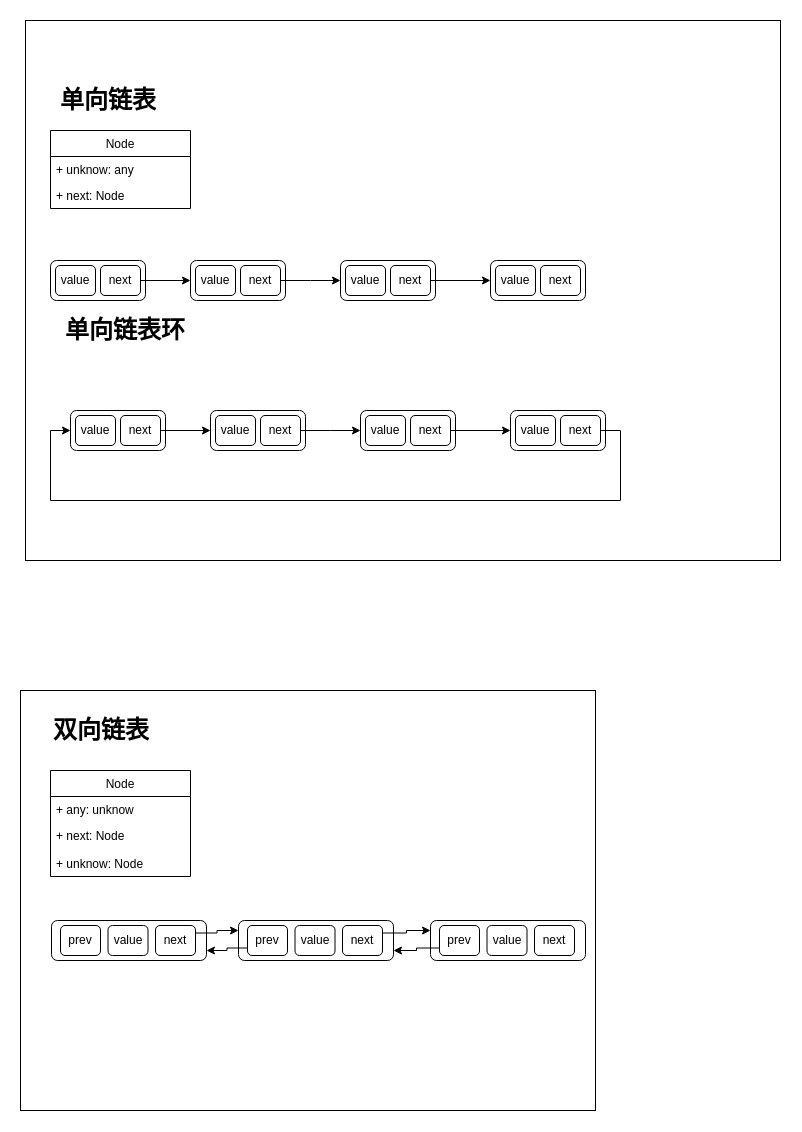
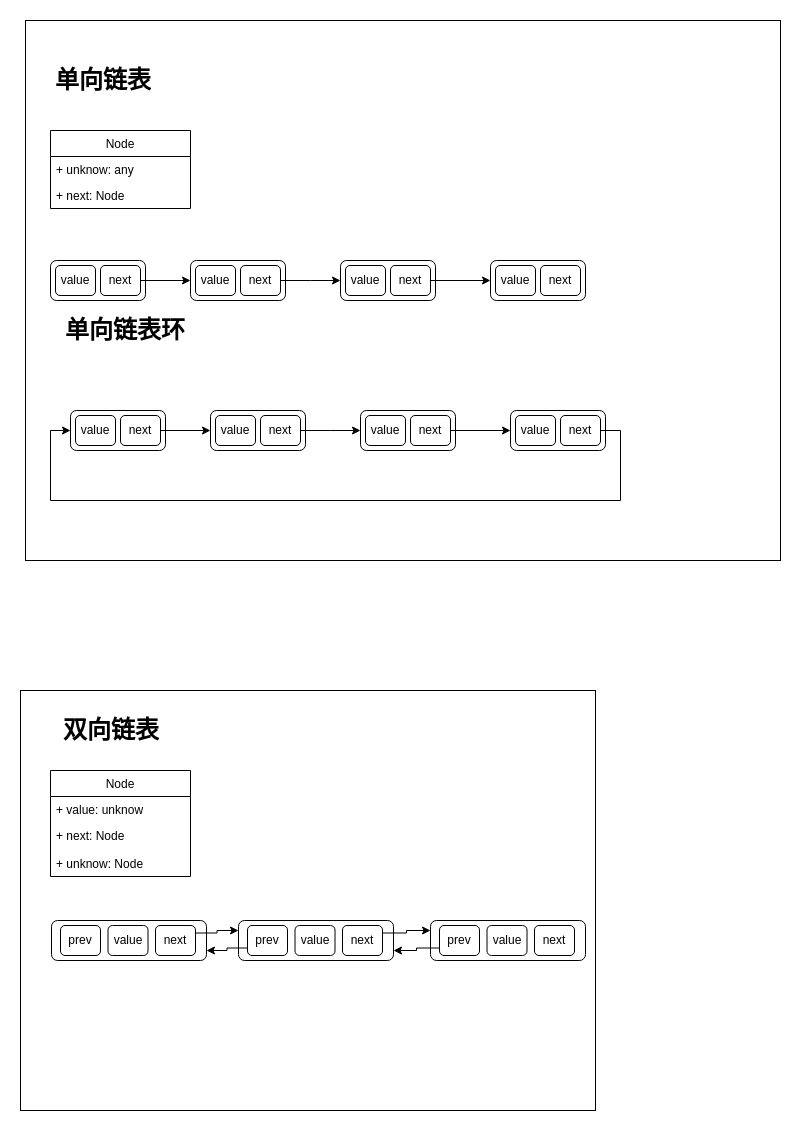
  <mxCell id="0" />
  <mxCell id="1" parent="0" />
  <mxCell id="2" value="" style="rounded=0;whiteSpace=wrap;html=1;" parent="1" vertex="1"><mxGeometry x="20" y="690" width="575" height="420" as="geometry" /></mxCell>
  <mxCell id="3" value="" style="rounded=0;whiteSpace=wrap;html=1;" parent="1" vertex="1"><mxGeometry x="25" y="20" width="755" height="540" as="geometry" /></mxCell>
  <mxCell id="4" value="Node" style="swimlane;fontStyle=0;childLayout=stackLayout;horizontal=1;startSize=26;fillColor=none;horizontalStack=0;resizeParent=1;resizeParentMax=0;resizeLast=0;collapsible=1;marginBottom=0;" parent="1" vertex="1"><mxGeometry x="50" y="130" width="140" height="78" as="geometry"><mxRectangle x="100" y="160" width="90" height="26" as="alternateBounds" /></mxGeometry></mxCell>
  <mxCell id="5" value="+ unknow: any" style="text;strokeColor=none;fillColor=none;align=left;verticalAlign=top;spacingLeft=4;spacingRight=4;overflow=hidden;rotatable=0;points=[[0,0.5],[1,0.5]];portConstraint=eastwest;" parent="4" vertex="1"><mxGeometry y="26" width="140" height="26" as="geometry" /></mxCell>
  <mxCell id="6" value="+ next: Node" style="text;strokeColor=none;fillColor=none;align=left;verticalAlign=top;spacingLeft=4;spacingRight=4;overflow=hidden;rotatable=0;points=[[0,0.5],[1,0.5]];portConstraint=eastwest;" parent="4" vertex="1"><mxGeometry y="52" width="140" height="26" as="geometry" /></mxCell>
  <mxCell id="7" value="" style="group" parent="1" vertex="1" connectable="0"><mxGeometry x="50" y="260" width="95" height="40" as="geometry" /></mxCell>
  <mxCell id="8" value="" style="rounded=1;whiteSpace=wrap;html=1;" parent="7" vertex="1"><mxGeometry width="95" height="40" as="geometry" /></mxCell>
  <mxCell id="9" value="value" style="rounded=1;whiteSpace=wrap;html=1;" parent="7" vertex="1"><mxGeometry x="5" y="5" width="40" height="30" as="geometry" /></mxCell>
  <mxCell id="10" value="next" style="rounded=1;whiteSpace=wrap;html=1;" parent="7" vertex="1"><mxGeometry x="50" y="5" width="40" height="30" as="geometry" /></mxCell>
  <mxCell id="11" value="" style="group" parent="1" vertex="1" connectable="0"><mxGeometry x="190" y="260" width="95" height="40" as="geometry" /></mxCell>
  <mxCell id="12" value="" style="rounded=1;whiteSpace=wrap;html=1;" parent="11" vertex="1"><mxGeometry width="95" height="40" as="geometry" /></mxCell>
  <mxCell id="13" value="value" style="rounded=1;whiteSpace=wrap;html=1;" parent="11" vertex="1"><mxGeometry x="5" y="5" width="40" height="30" as="geometry" /></mxCell>
  <mxCell id="14" value="next" style="rounded=1;whiteSpace=wrap;html=1;" parent="11" vertex="1"><mxGeometry x="50" y="5" width="40" height="30" as="geometry" /></mxCell>
  <mxCell id="15" style="edgeStyle=orthogonalEdgeStyle;rounded=0;orthogonalLoop=1;jettySize=auto;html=1;entryX=0;entryY=0.5;entryDx=0;entryDy=0;" parent="1" source="10" target="12" edge="1"><mxGeometry relative="1" as="geometry" /></mxCell>
  <mxCell id="16" value="" style="group" parent="1" vertex="1" connectable="0"><mxGeometry x="340" y="260" width="95" height="40" as="geometry" /></mxCell>
  <mxCell id="17" value="" style="rounded=1;whiteSpace=wrap;html=1;" parent="16" vertex="1"><mxGeometry width="95" height="40" as="geometry" /></mxCell>
  <mxCell id="18" value="value" style="rounded=1;whiteSpace=wrap;html=1;" parent="16" vertex="1"><mxGeometry x="5" y="5" width="40" height="30" as="geometry" /></mxCell>
  <mxCell id="19" value="next" style="rounded=1;whiteSpace=wrap;html=1;" parent="16" vertex="1"><mxGeometry x="50" y="5" width="40" height="30" as="geometry" /></mxCell>
  <mxCell id="20" style="edgeStyle=orthogonalEdgeStyle;rounded=0;orthogonalLoop=1;jettySize=auto;html=1;exitX=1;exitY=0.5;exitDx=0;exitDy=0;" parent="1" source="14" edge="1"><mxGeometry relative="1" as="geometry"><mxPoint x="340" y="280" as="targetPoint" /></mxGeometry></mxCell>
  <mxCell id="21" value="" style="group" parent="1" vertex="1" connectable="0"><mxGeometry x="490" y="260" width="95" height="40" as="geometry" /></mxCell>
  <mxCell id="22" value="" style="rounded=1;whiteSpace=wrap;html=1;" parent="21" vertex="1"><mxGeometry width="95" height="40" as="geometry" /></mxCell>
  <mxCell id="23" value="value" style="rounded=1;whiteSpace=wrap;html=1;" parent="21" vertex="1"><mxGeometry x="5" y="5" width="40" height="30" as="geometry" /></mxCell>
  <mxCell id="24" value="next" style="rounded=1;whiteSpace=wrap;html=1;" parent="21" vertex="1"><mxGeometry x="50" y="5" width="40" height="30" as="geometry" /></mxCell>
  <mxCell id="25" style="edgeStyle=orthogonalEdgeStyle;rounded=0;orthogonalLoop=1;jettySize=auto;html=1;exitX=1;exitY=0.5;exitDx=0;exitDy=0;entryX=0;entryY=0.5;entryDx=0;entryDy=0;" parent="1" source="19" target="22" edge="1"><mxGeometry relative="1" as="geometry" /></mxCell>
- <mxCell id="26" value="&lt;h1&gt;单向链表&lt;/h1&gt;" style="text;html=1;strokeColor=none;fillColor=none;spacing=5;spacingTop=-20;whiteSpace=wrap;overflow=hidden;rounded=0;" parent="1" vertex="1"><mxGeometry x="55" y="80" width="112" height="40" as="geometry" /></mxCell>
- <mxCell id="27" value="&lt;h1&gt;双向链表&lt;/h1&gt;" style="text;html=1;strokeColor=none;fillColor=none;spacing=5;spacingTop=-20;whiteSpace=wrap;overflow=hidden;rounded=0;" parent="1" vertex="1"><mxGeometry x="47.5" y="710" width="190" height="40" as="geometry" /></mxCell>
+ <mxCell id="26" value="&lt;h1&gt;单向链表&lt;/h1&gt;" style="text;html=1;strokeColor=none;fillColor=none;spacing=5;spacingTop=-20;whiteSpace=wrap;overflow=hidden;rounded=0;" parent="1" vertex="1"><mxGeometry x="50" y="60" width="112" height="40" as="geometry" /></mxCell>
+ <mxCell id="27" value="&lt;h1&gt;双向链表&lt;/h1&gt;" style="text;html=1;strokeColor=none;fillColor=none;spacing=5;spacingTop=-20;whiteSpace=wrap;overflow=hidden;rounded=0;" parent="1" vertex="1"><mxGeometry x="57.5" y="710" width="190" height="40" as="geometry" /></mxCell>
  <mxCell id="28" value="Node" style="swimlane;fontStyle=0;childLayout=stackLayout;horizontal=1;startSize=26;fillColor=none;horizontalStack=0;resizeParent=1;resizeParentMax=0;resizeLast=0;collapsible=1;marginBottom=0;" parent="1" vertex="1"><mxGeometry x="50" y="770" width="140" height="106" as="geometry" /></mxCell>
- <mxCell id="29" value="+ any: unknow" style="text;strokeColor=none;fillColor=none;align=left;verticalAlign=top;spacingLeft=4;spacingRight=4;overflow=hidden;rotatable=0;points=[[0,0.5],[1,0.5]];portConstraint=eastwest;" parent="28" vertex="1"><mxGeometry y="26" width="140" height="26" as="geometry" /></mxCell>
+ <mxCell id="29" value="+ value: unknow" style="text;strokeColor=none;fillColor=none;align=left;verticalAlign=top;spacingLeft=4;spacingRight=4;overflow=hidden;rotatable=0;points=[[0,0.5],[1,0.5]];portConstraint=eastwest;" parent="28" vertex="1"><mxGeometry y="26" width="140" height="26" as="geometry" /></mxCell>
  <mxCell id="30" value="+ next: Node" style="text;strokeColor=none;fillColor=none;align=left;verticalAlign=top;spacingLeft=4;spacingRight=4;overflow=hidden;rotatable=0;points=[[0,0.5],[1,0.5]];portConstraint=eastwest;" parent="28" vertex="1"><mxGeometry y="52" width="140" height="28" as="geometry" /></mxCell>
  <mxCell id="31" value="+ unknow: Node" style="text;strokeColor=none;fillColor=none;align=left;verticalAlign=top;spacingLeft=4;spacingRight=4;overflow=hidden;rotatable=0;points=[[0,0.5],[1,0.5]];portConstraint=eastwest;" parent="28" vertex="1"><mxGeometry y="80" width="140" height="26" as="geometry" /></mxCell>
  <mxCell id="32" value="" style="group" parent="1" vertex="1" connectable="0"><mxGeometry x="70" y="410" width="95" height="40" as="geometry" /></mxCell>
  <mxCell id="33" value="" style="rounded=1;whiteSpace=wrap;html=1;" parent="32" vertex="1"><mxGeometry width="95" height="40" as="geometry" /></mxCell>
  <mxCell id="34" value="value" style="rounded=1;whiteSpace=wrap;html=1;" parent="32" vertex="1"><mxGeometry x="5" y="5" width="40" height="30" as="geometry" /></mxCell>
  <mxCell id="35" value="next" style="rounded=1;whiteSpace=wrap;html=1;" parent="32" vertex="1"><mxGeometry x="50" y="5" width="40" height="30" as="geometry" /></mxCell>
  <mxCell id="36" value="" style="group" parent="1" vertex="1" connectable="0"><mxGeometry x="210" y="410" width="95" height="40" as="geometry" /></mxCell>
  <mxCell id="37" value="" style="rounded=1;whiteSpace=wrap;html=1;" parent="36" vertex="1"><mxGeometry width="95" height="40" as="geometry" /></mxCell>
  <mxCell id="38" value="value" style="rounded=1;whiteSpace=wrap;html=1;" parent="36" vertex="1"><mxGeometry x="5" y="5" width="40" height="30" as="geometry" /></mxCell>
  <mxCell id="39" value="next" style="rounded=1;whiteSpace=wrap;html=1;" parent="36" vertex="1"><mxGeometry x="50" y="5" width="40" height="30" as="geometry" /></mxCell>
  <mxCell id="40" style="edgeStyle=orthogonalEdgeStyle;rounded=0;orthogonalLoop=1;jettySize=auto;html=1;entryX=0;entryY=0.5;entryDx=0;entryDy=0;" parent="1" source="35" target="37" edge="1"><mxGeometry relative="1" as="geometry" /></mxCell>
  <mxCell id="41" value="" style="group" parent="1" vertex="1" connectable="0"><mxGeometry x="360" y="410" width="95" height="40" as="geometry" /></mxCell>
  <mxCell id="42" value="" style="rounded=1;whiteSpace=wrap;html=1;" parent="41" vertex="1"><mxGeometry width="95" height="40" as="geometry" /></mxCell>
  <mxCell id="43" value="value" style="rounded=1;whiteSpace=wrap;html=1;" parent="41" vertex="1"><mxGeometry x="5" y="5" width="40" height="30" as="geometry" /></mxCell>
  <mxCell id="44" value="next" style="rounded=1;whiteSpace=wrap;html=1;" parent="41" vertex="1"><mxGeometry x="50" y="5" width="40" height="30" as="geometry" /></mxCell>
  <mxCell id="45" style="edgeStyle=orthogonalEdgeStyle;rounded=0;orthogonalLoop=1;jettySize=auto;html=1;exitX=1;exitY=0.5;exitDx=0;exitDy=0;" parent="1" source="39" edge="1"><mxGeometry relative="1" as="geometry"><mxPoint x="360" y="430" as="targetPoint" /></mxGeometry></mxCell>
  <mxCell id="46" value="" style="group" parent="1" vertex="1" connectable="0"><mxGeometry x="510" y="410" width="95" height="40" as="geometry" /></mxCell>
  <mxCell id="47" value="" style="rounded=1;whiteSpace=wrap;html=1;" parent="46" vertex="1"><mxGeometry width="95" height="40" as="geometry" /></mxCell>
  <mxCell id="48" value="value" style="rounded=1;whiteSpace=wrap;html=1;" parent="46" vertex="1"><mxGeometry x="5" y="5" width="40" height="30" as="geometry" /></mxCell>
  <mxCell id="49" value="next" style="rounded=1;whiteSpace=wrap;html=1;" parent="46" vertex="1"><mxGeometry x="50" y="5" width="40" height="30" as="geometry" /></mxCell>
  <mxCell id="50" style="edgeStyle=orthogonalEdgeStyle;rounded=0;orthogonalLoop=1;jettySize=auto;html=1;exitX=1;exitY=0.5;exitDx=0;exitDy=0;entryX=0;entryY=0.5;entryDx=0;entryDy=0;" parent="1" source="44" target="47" edge="1"><mxGeometry relative="1" as="geometry" /></mxCell>
  <mxCell id="51" style="edgeStyle=orthogonalEdgeStyle;rounded=0;orthogonalLoop=1;jettySize=auto;html=1;exitX=1;exitY=0.5;exitDx=0;exitDy=0;entryX=0;entryY=0.5;entryDx=0;entryDy=0;" parent="1" source="49" target="33" edge="1"><mxGeometry relative="1" as="geometry"><Array as="points"><mxPoint x="620" y="430" /><mxPoint x="620" y="500" /><mxPoint x="50" y="500" /><mxPoint x="50" y="430" /></Array></mxGeometry></mxCell>
  <mxCell id="52" value="&lt;h1&gt;单向链表环&lt;/h1&gt;" style="text;html=1;strokeColor=none;fillColor=none;spacing=5;spacingTop=-20;whiteSpace=wrap;overflow=hidden;rounded=0;" parent="1" vertex="1"><mxGeometry x="60" y="310" width="140" height="40" as="geometry" /></mxCell>
  <mxCell id="53" value="" style="group" parent="1" vertex="1" connectable="0"><mxGeometry x="70" y="920" width="150" height="40" as="geometry" /></mxCell>
  <mxCell id="54" value="" style="group" parent="53" vertex="1" connectable="0"><mxGeometry x="-19" width="155" height="40" as="geometry" /></mxCell>
  <mxCell id="55" value="" style="rounded=1;whiteSpace=wrap;html=1;" parent="54" vertex="1"><mxGeometry width="155" height="40" as="geometry" /></mxCell>
  <mxCell id="56" value="value" style="rounded=1;whiteSpace=wrap;html=1;" parent="54" vertex="1"><mxGeometry x="56.5" y="5" width="40" height="30" as="geometry" /></mxCell>
  <mxCell id="57" value="next" style="rounded=1;whiteSpace=wrap;html=1;" parent="54" vertex="1"><mxGeometry x="104" y="5" width="40" height="30" as="geometry" /></mxCell>
  <mxCell id="58" value="prev" style="rounded=1;whiteSpace=wrap;html=1;" parent="54" vertex="1"><mxGeometry x="9" y="5" width="40" height="30" as="geometry" /></mxCell>
  <mxCell id="59" value="" style="group" parent="1" vertex="1" connectable="0"><mxGeometry x="238" y="920" width="155" height="40" as="geometry" /></mxCell>
  <mxCell id="60" value="" style="rounded=1;whiteSpace=wrap;html=1;" parent="59" vertex="1"><mxGeometry width="155" height="40" as="geometry" /></mxCell>
  <mxCell id="61" value="value" style="rounded=1;whiteSpace=wrap;html=1;" parent="59" vertex="1"><mxGeometry x="56.5" y="5" width="40" height="30" as="geometry" /></mxCell>
  <mxCell id="62" value="next" style="rounded=1;whiteSpace=wrap;html=1;" parent="59" vertex="1"><mxGeometry x="104" y="5" width="40" height="30" as="geometry" /></mxCell>
  <mxCell id="63" value="prev" style="rounded=1;whiteSpace=wrap;html=1;" parent="59" vertex="1"><mxGeometry x="9" y="5" width="40" height="30" as="geometry" /></mxCell>
  <mxCell id="64" value="" style="group" parent="1" vertex="1" connectable="0"><mxGeometry x="430" y="920" width="155" height="40" as="geometry" /></mxCell>
  <mxCell id="65" value="" style="rounded=1;whiteSpace=wrap;html=1;" parent="64" vertex="1"><mxGeometry width="155" height="40" as="geometry" /></mxCell>
  <mxCell id="66" value="value" style="rounded=1;whiteSpace=wrap;html=1;" parent="64" vertex="1"><mxGeometry x="56.5" y="5" width="40" height="30" as="geometry" /></mxCell>
  <mxCell id="67" value="next" style="rounded=1;whiteSpace=wrap;html=1;" parent="64" vertex="1"><mxGeometry x="104" y="5" width="40" height="30" as="geometry" /></mxCell>
  <mxCell id="68" value="prev" style="rounded=1;whiteSpace=wrap;html=1;" parent="64" vertex="1"><mxGeometry x="9" y="5" width="40" height="30" as="geometry" /></mxCell>
  <mxCell id="69" style="edgeStyle=orthogonalEdgeStyle;rounded=0;orthogonalLoop=1;jettySize=auto;html=1;exitX=1;exitY=0.25;exitDx=0;exitDy=0;entryX=0;entryY=0.25;entryDx=0;entryDy=0;" parent="1" source="57" target="60" edge="1"><mxGeometry relative="1" as="geometry" /></mxCell>
  <mxCell id="70" style="edgeStyle=orthogonalEdgeStyle;rounded=0;orthogonalLoop=1;jettySize=auto;html=1;exitX=0;exitY=0.75;exitDx=0;exitDy=0;entryX=1;entryY=0.75;entryDx=0;entryDy=0;" parent="1" source="63" target="55" edge="1"><mxGeometry relative="1" as="geometry" /></mxCell>
  <mxCell id="71" style="edgeStyle=orthogonalEdgeStyle;rounded=0;orthogonalLoop=1;jettySize=auto;html=1;exitX=1;exitY=0.25;exitDx=0;exitDy=0;entryX=0;entryY=0.25;entryDx=0;entryDy=0;" parent="1" source="62" target="65" edge="1"><mxGeometry relative="1" as="geometry" /></mxCell>
  <mxCell id="72" style="edgeStyle=orthogonalEdgeStyle;rounded=0;orthogonalLoop=1;jettySize=auto;html=1;exitX=0;exitY=0.75;exitDx=0;exitDy=0;entryX=1;entryY=0.75;entryDx=0;entryDy=0;" parent="1" source="68" target="60" edge="1"><mxGeometry relative="1" as="geometry" /></mxCell>
